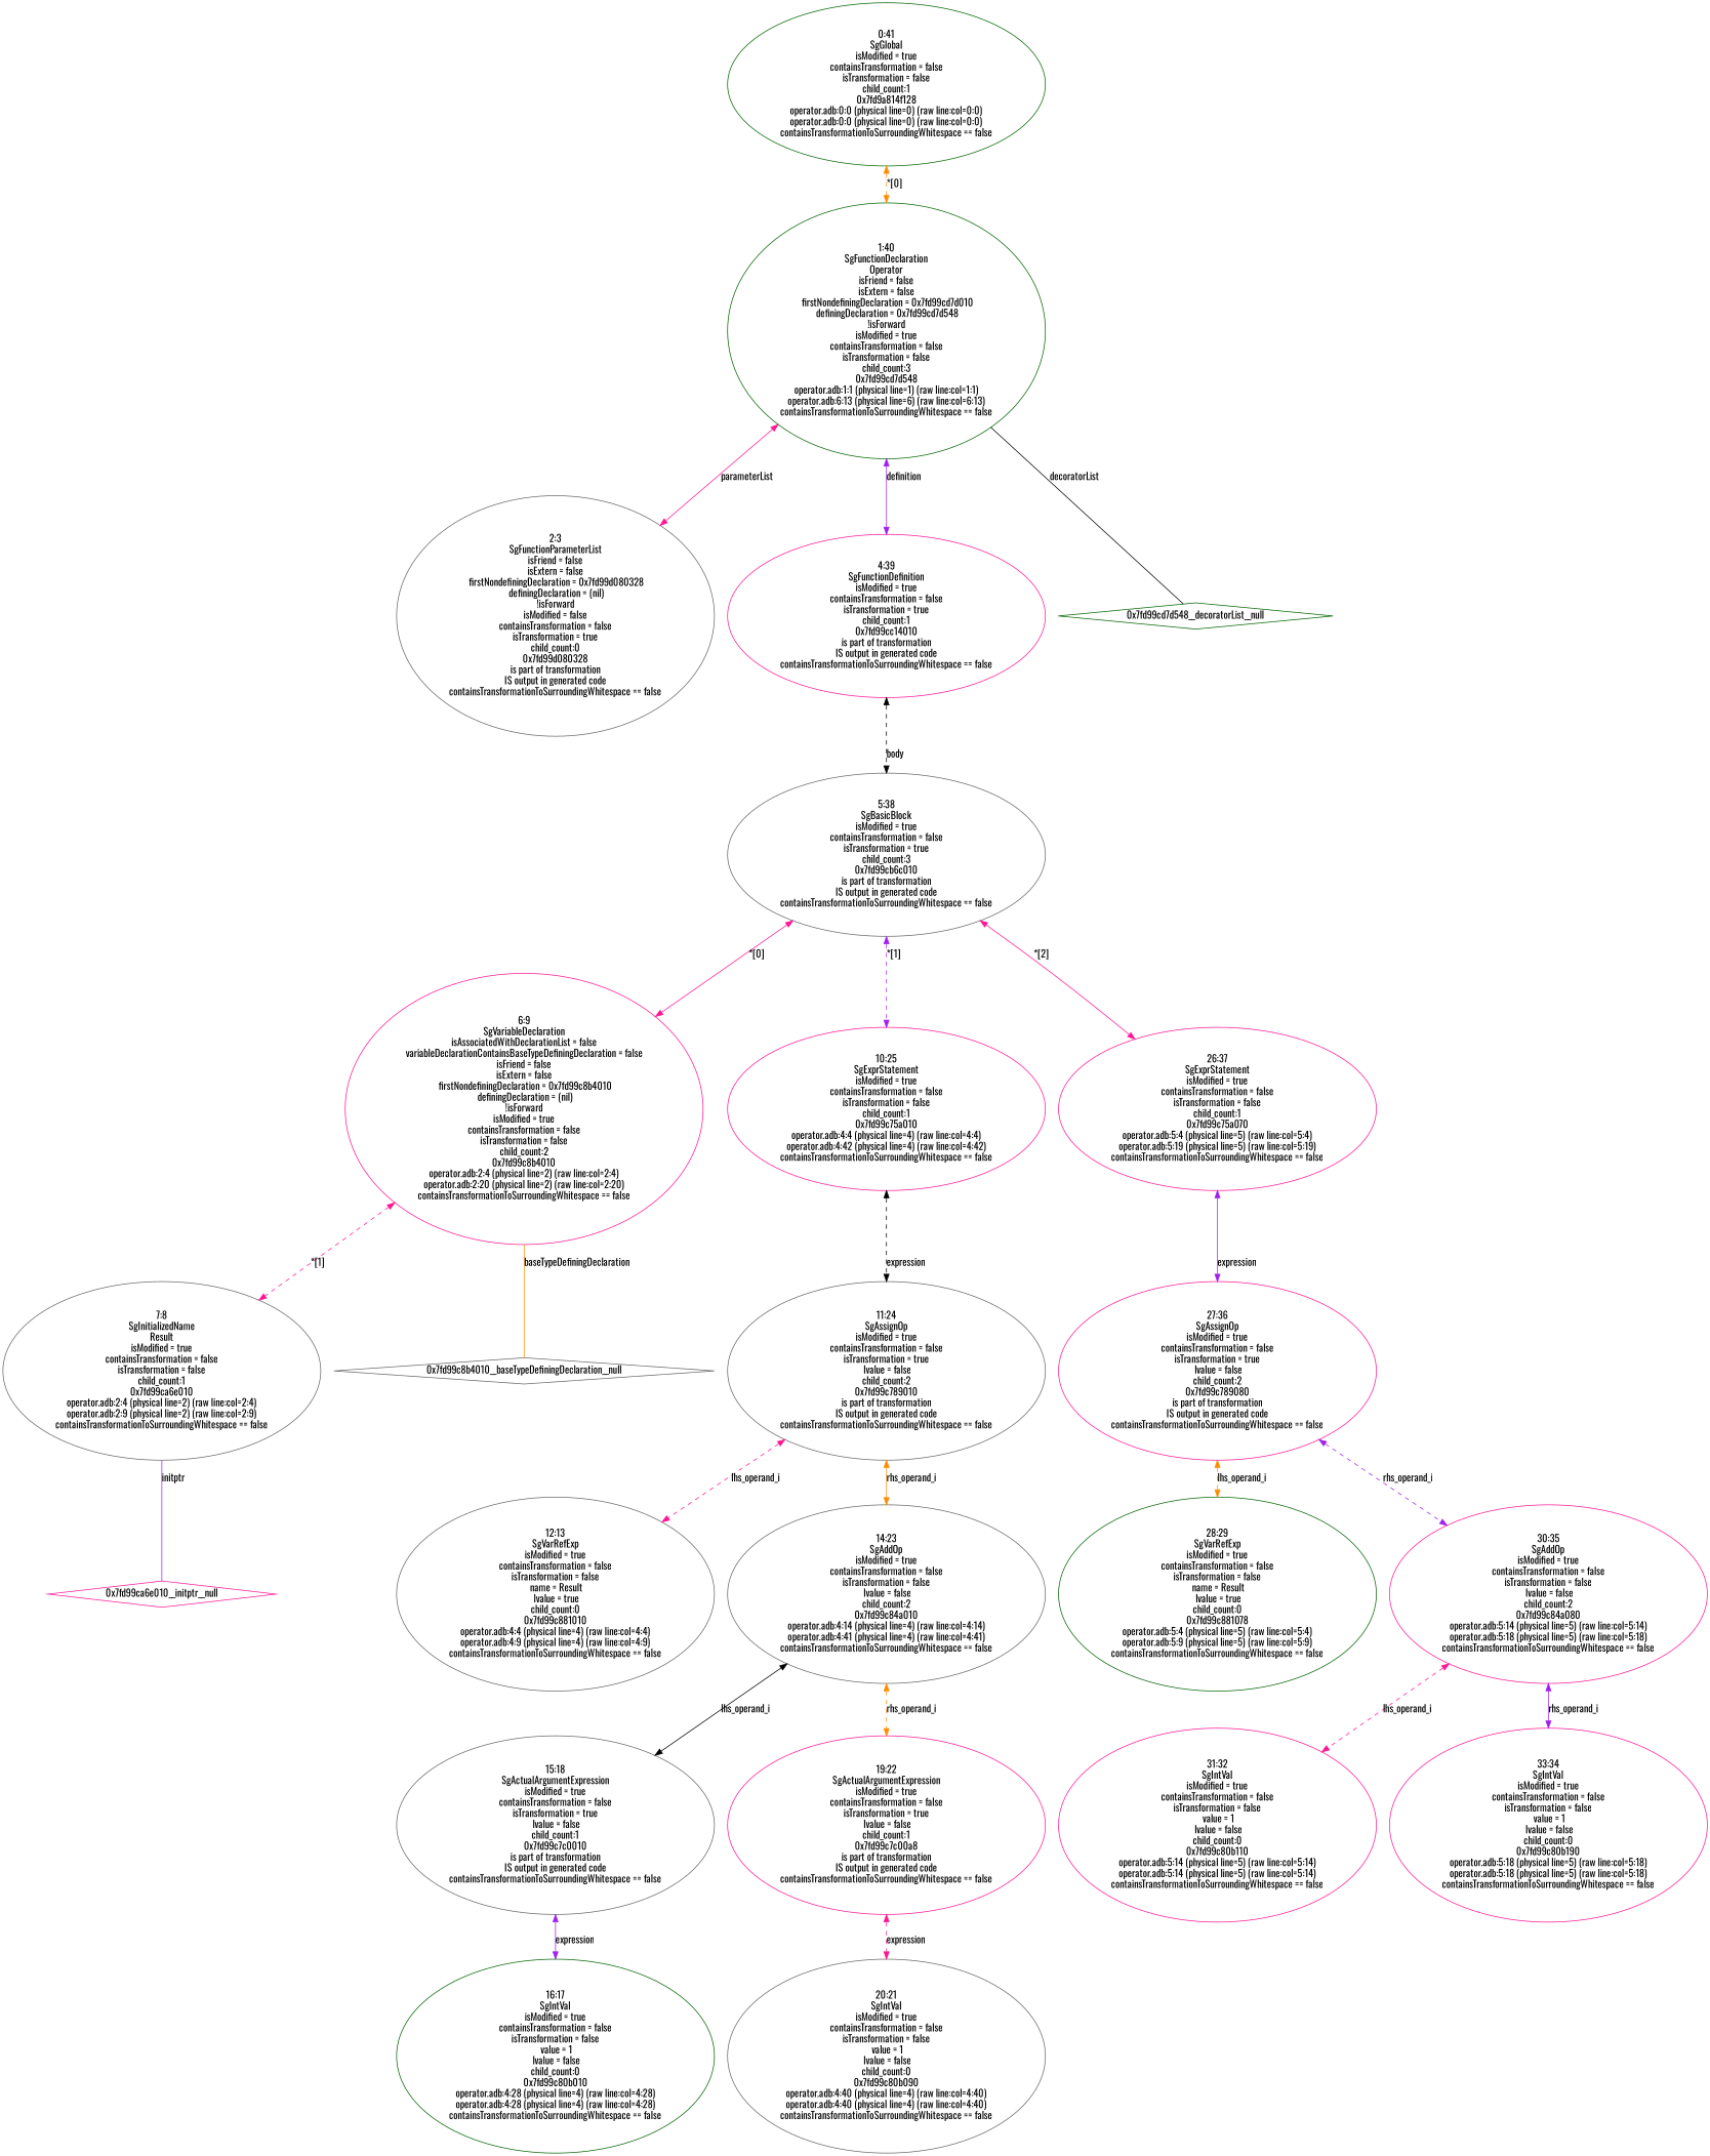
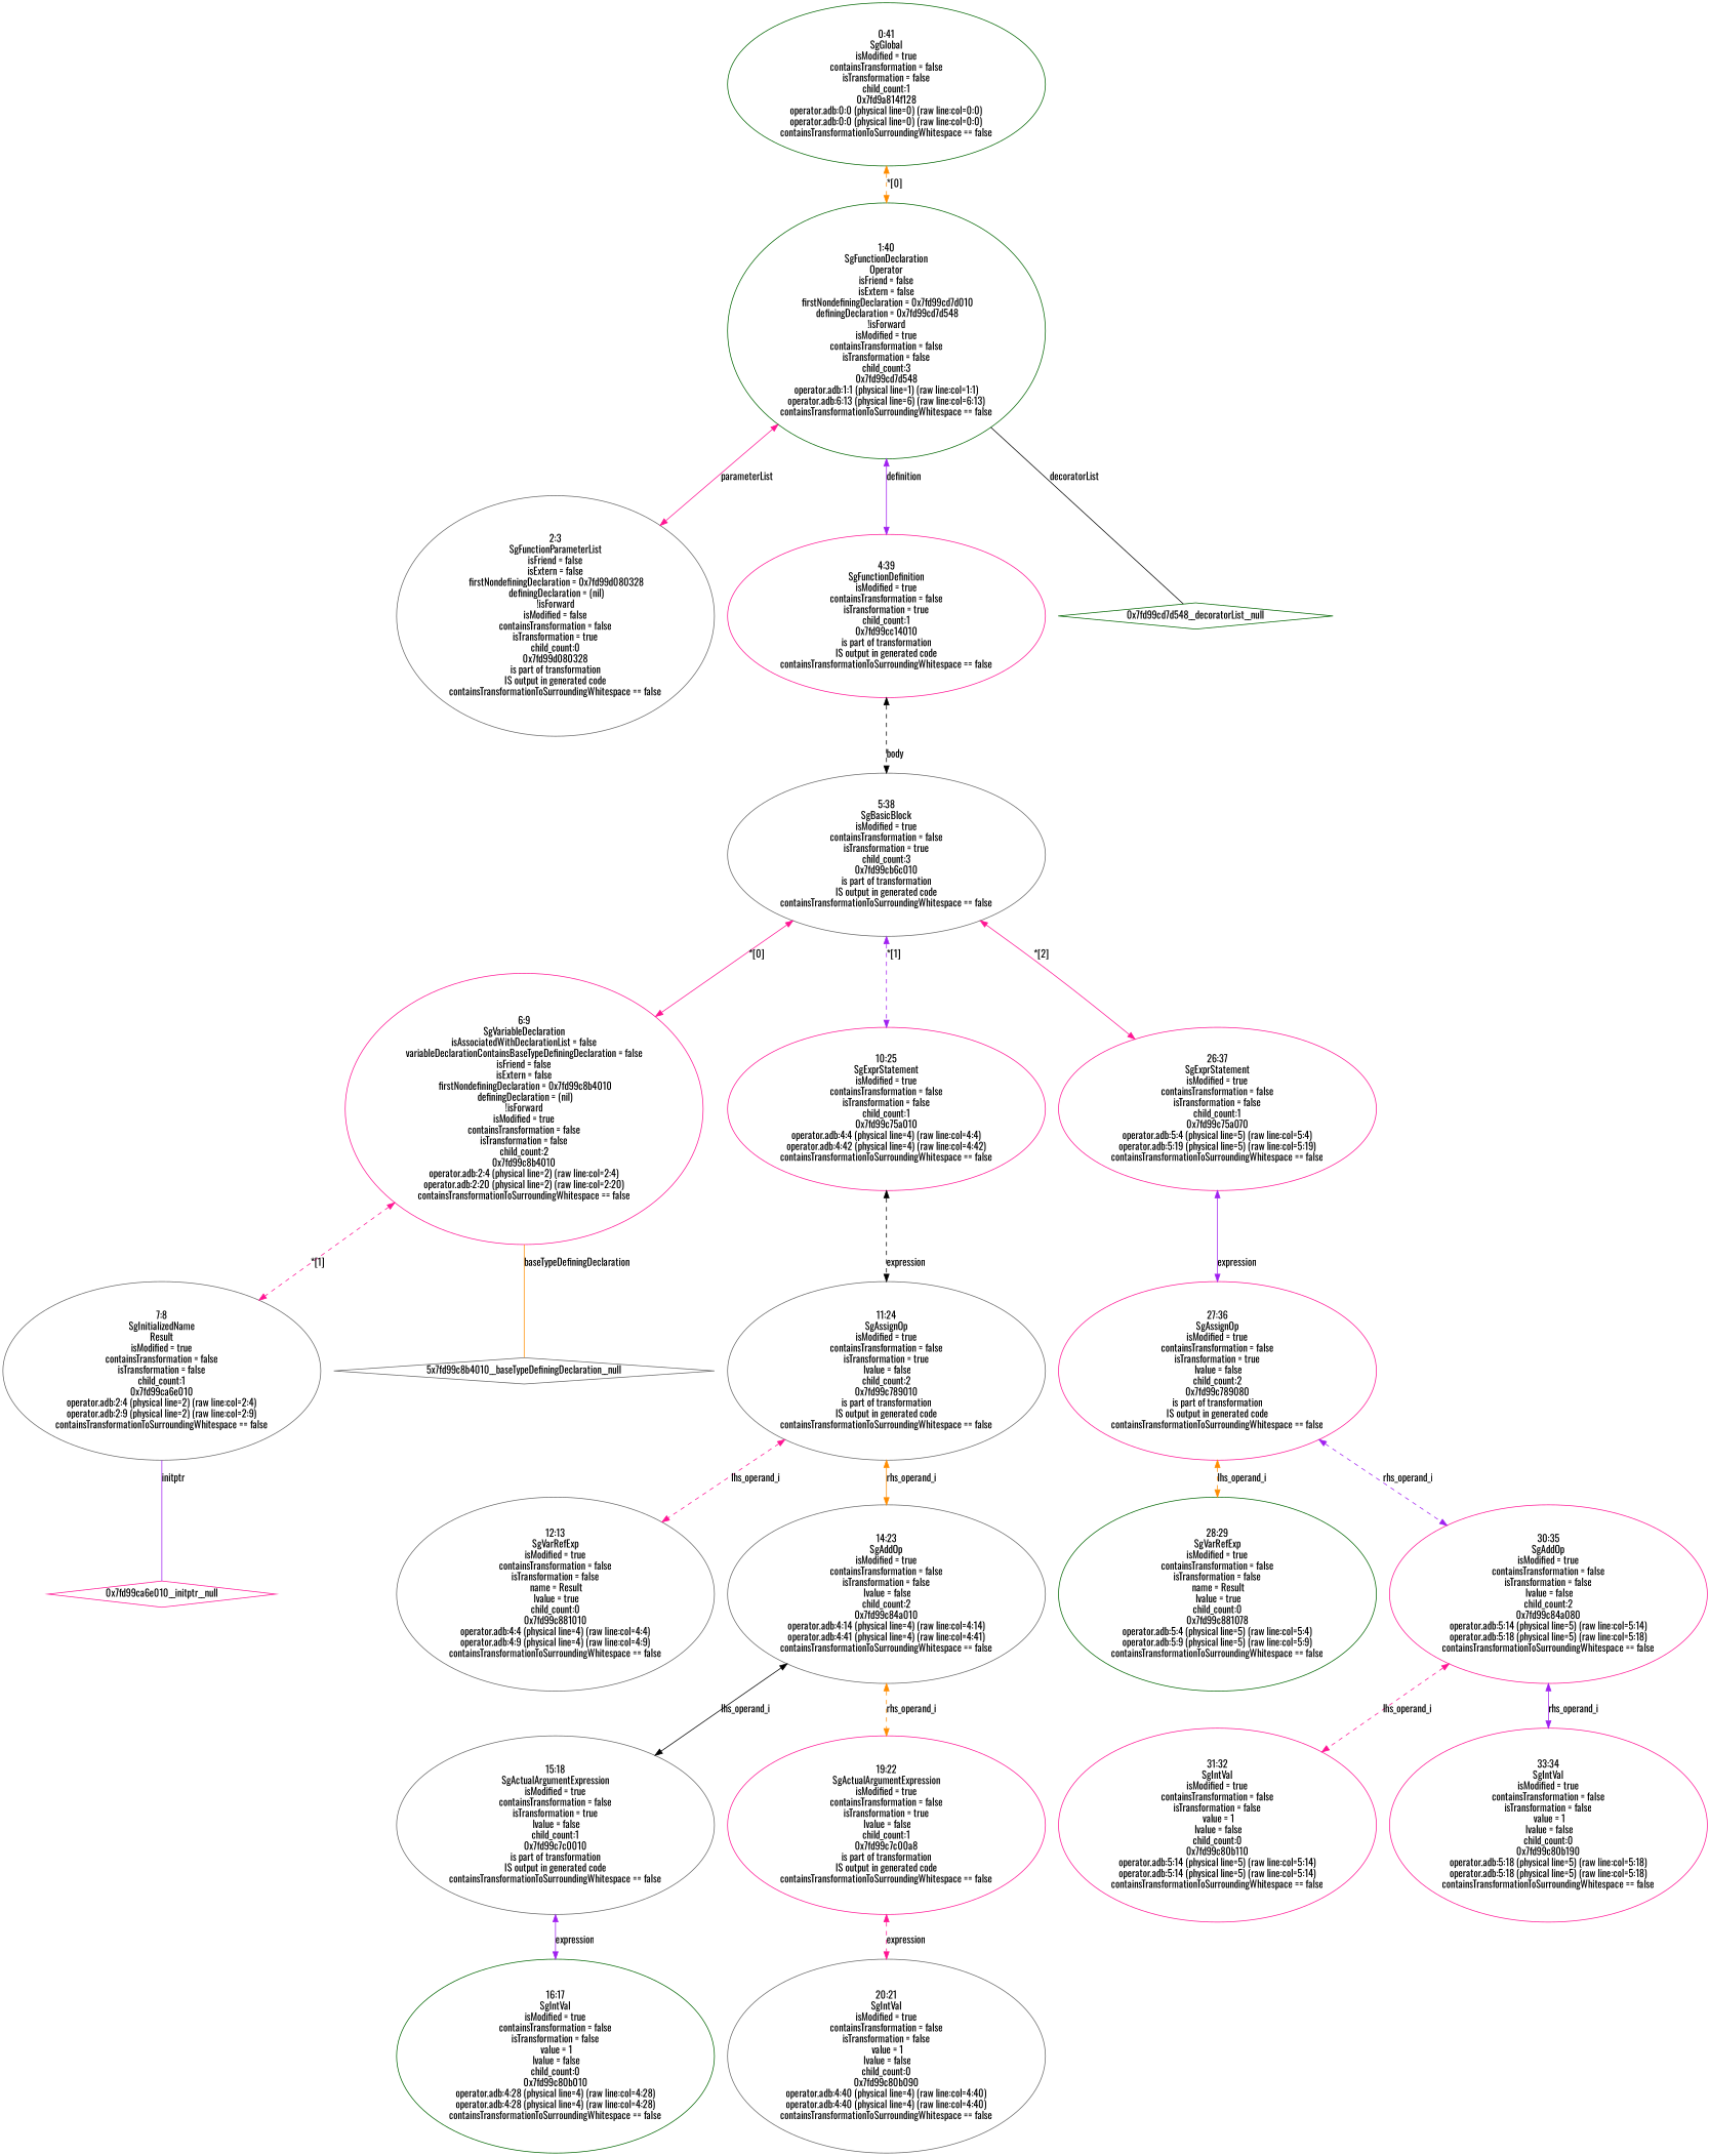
  digraph {
    fontname=Oswald
    node [color=deeppink fontname=Oswald]
    edge [dir=both color=purple style=solid fontname=Oswald]
    n1 [label="2:3\nSgFunctionParameterList\n isFriend = false \n isExtern = false \n firstNondefiningDeclaration = 0x7fd99d080328\n definingDeclaration = (nil)\n!isForward\nisModified = false\ncontainsTransformation = false\nisTransformation = true\nchild_count:0\n0x7fd99d080328\nis part of transformation\nIS output in generated code\ncontainsTransformationToSurroundingWhitespace == false\n" color=gray40]
    n2 [label="7:8\nSgInitializedName\nResult\nisModified = true\ncontainsTransformation = false\nisTransformation = false\nchild_count:1\n0x7fd99ca6e010\noperator.adb:2:4 (physical line=2) (raw line:col=2:4)\noperator.adb:2:9 (physical line=2) (raw line:col=2:9)\ncontainsTransformationToSurroundingWhitespace == false\n" color=gray40]
    "0x7fd99ca6e010__initptr__null" [shape=diamond]
    n4 [label="6:9\nSgVariableDeclaration\n isAssociatedWithDeclarationList = false \n variableDeclarationContainsBaseTypeDefiningDeclaration = false \n isFriend = false \n isExtern = false \n firstNondefiningDeclaration = 0x7fd99c8b4010\n definingDeclaration = (nil)\n!isForward\nisModified = true\ncontainsTransformation = false\nisTransformation = false\nchild_count:2\n0x7fd99c8b4010\noperator.adb:2:4 (physical line=2) (raw line:col=2:4)\noperator.adb:2:20 (physical line=2) (raw line:col=2:20)\ncontainsTransformationToSurroundingWhitespace == false\n"]
-   "0x7fd99c8b4010__baseTypeDefiningDeclaration__null" [shape=diamond color=gray40]
+   "0x7fd99c8b4010__baseTypeDefiningDeclaration__null" [shape=diamond color=gray40 label="5x7fd99c8b4010__baseTypeDefiningDeclaration__null"]
    n6 [label="12:13\nSgVarRefExp\nisModified = true\ncontainsTransformation = false\nisTransformation = false\n name = Result\n lvalue = true\nchild_count:0\n0x7fd99c881010\noperator.adb:4:4 (physical line=4) (raw line:col=4:4)\noperator.adb:4:9 (physical line=4) (raw line:col=4:9)\ncontainsTransformationToSurroundingWhitespace == false\n" color=gray40]
    n7 [label="16:17\nSgIntVal\nisModified = true\ncontainsTransformation = false\nisTransformation = false\n value = 1\n lvalue = false\nchild_count:0\n0x7fd99c80b010\noperator.adb:4:28 (physical line=4) (raw line:col=4:28)\noperator.adb:4:28 (physical line=4) (raw line:col=4:28)\ncontainsTransformationToSurroundingWhitespace == false\n" color=darkgreen]
    n8 [label="15:18\nSgActualArgumentExpression\nisModified = true\ncontainsTransformation = false\nisTransformation = true\n lvalue = false\nchild_count:1\n0x7fd99c7c0010\nis part of transformation\nIS output in generated code\ncontainsTransformationToSurroundingWhitespace == false\n" color=gray40]
    n9 [label="20:21\nSgIntVal\nisModified = true\ncontainsTransformation = false\nisTransformation = false\n value = 1\n lvalue = false\nchild_count:0\n0x7fd99c80b090\noperator.adb:4:40 (physical line=4) (raw line:col=4:40)\noperator.adb:4:40 (physical line=4) (raw line:col=4:40)\ncontainsTransformationToSurroundingWhitespace == false\n" color=gray40]
    n10 [label="19:22\nSgActualArgumentExpression\nisModified = true\ncontainsTransformation = false\nisTransformation = true\n lvalue = false\nchild_count:1\n0x7fd99c7c00a8\nis part of transformation\nIS output in generated code\ncontainsTransformationToSurroundingWhitespace == false\n"]
    n11 [label="14:23\nSgAddOp\nisModified = true\ncontainsTransformation = false\nisTransformation = false\n lvalue = false\nchild_count:2\n0x7fd99c84a010\noperator.adb:4:14 (physical line=4) (raw line:col=4:14)\noperator.adb:4:41 (physical line=4) (raw line:col=4:41)\ncontainsTransformationToSurroundingWhitespace == false\n" color=gray40]
    n12 [label="11:24\nSgAssignOp\nisModified = true\ncontainsTransformation = false\nisTransformation = true\n lvalue = false\nchild_count:2\n0x7fd99c789010\nis part of transformation\nIS output in generated code\ncontainsTransformationToSurroundingWhitespace == false\n" color=gray40]
    n13 [label="10:25\nSgExprStatement\nisModified = true\ncontainsTransformation = false\nisTransformation = false\nchild_count:1\n0x7fd99c75a010\noperator.adb:4:4 (physical line=4) (raw line:col=4:4)\noperator.adb:4:42 (physical line=4) (raw line:col=4:42)\ncontainsTransformationToSurroundingWhitespace == false\n"]
    n14 [label="28:29\nSgVarRefExp\nisModified = true\ncontainsTransformation = false\nisTransformation = false\n name = Result\n lvalue = true\nchild_count:0\n0x7fd99c881078\noperator.adb:5:4 (physical line=5) (raw line:col=5:4)\noperator.adb:5:9 (physical line=5) (raw line:col=5:9)\ncontainsTransformationToSurroundingWhitespace == false\n" color=darkgreen]
    n15 [label="31:32\nSgIntVal\nisModified = true\ncontainsTransformation = false\nisTransformation = false\n value = 1\n lvalue = false\nchild_count:0\n0x7fd99c80b110\noperator.adb:5:14 (physical line=5) (raw line:col=5:14)\noperator.adb:5:14 (physical line=5) (raw line:col=5:14)\ncontainsTransformationToSurroundingWhitespace == false\n"]
    n16 [label="33:34\nSgIntVal\nisModified = true\ncontainsTransformation = false\nisTransformation = false\n value = 1\n lvalue = false\nchild_count:0\n0x7fd99c80b190\noperator.adb:5:18 (physical line=5) (raw line:col=5:18)\noperator.adb:5:18 (physical line=5) (raw line:col=5:18)\ncontainsTransformationToSurroundingWhitespace == false\n"]
    n17 [label="30:35\nSgAddOp\nisModified = true\ncontainsTransformation = false\nisTransformation = false\n lvalue = false\nchild_count:2\n0x7fd99c84a080\noperator.adb:5:14 (physical line=5) (raw line:col=5:14)\noperator.adb:5:18 (physical line=5) (raw line:col=5:18)\ncontainsTransformationToSurroundingWhitespace == false\n"]
    n18 [label="27:36\nSgAssignOp\nisModified = true\ncontainsTransformation = false\nisTransformation = true\n lvalue = false\nchild_count:2\n0x7fd99c789080\nis part of transformation\nIS output in generated code\ncontainsTransformationToSurroundingWhitespace == false\n"]
    n19 [label="26:37\nSgExprStatement\nisModified = true\ncontainsTransformation = false\nisTransformation = false\nchild_count:1\n0x7fd99c75a070\noperator.adb:5:4 (physical line=5) (raw line:col=5:4)\noperator.adb:5:19 (physical line=5) (raw line:col=5:19)\ncontainsTransformationToSurroundingWhitespace == false\n"]
    n20 [label="5:38\nSgBasicBlock\nisModified = true\ncontainsTransformation = false\nisTransformation = true\nchild_count:3\n0x7fd99cb6c010\nis part of transformation\nIS output in generated code\ncontainsTransformationToSurroundingWhitespace == false\n" color=gray40]
    n21 [label="4:39\nSgFunctionDefinition\nisModified = true\ncontainsTransformation = false\nisTransformation = true\nchild_count:1\n0x7fd99cc14010\nis part of transformation\nIS output in generated code\ncontainsTransformationToSurroundingWhitespace == false\n"]
    n22 [label="1:40\nSgFunctionDeclaration\nOperator\n isFriend = false \n isExtern = false \n firstNondefiningDeclaration = 0x7fd99cd7d010\n definingDeclaration = 0x7fd99cd7d548\n!isForward\nisModified = true\ncontainsTransformation = false\nisTransformation = false\nchild_count:3\n0x7fd99cd7d548\noperator.adb:1:1 (physical line=1) (raw line:col=1:1)\noperator.adb:6:13 (physical line=6) (raw line:col=6:13)\ncontainsTransformationToSurroundingWhitespace == false\n" color=darkgreen]
    "0x7fd99cd7d548__decoratorList__null" [shape=diamond color=darkgreen]
    n24 [label="0:41\nSgGlobal\nisModified = true\ncontainsTransformation = false\nisTransformation = false\nchild_count:1\n0x7fd9a814f128\noperator.adb:0:0 (physical line=0) (raw line:col=0:0)\noperator.adb:0:0 (physical line=0) (raw line:col=0:0)\ncontainsTransformationToSurroundingWhitespace == false\n" color=darkgreen]
    n2 -> "0x7fd99ca6e010__initptr__null" [dir=none label=initptr]
    n4 -> n2 [label="*[1]" color=deeppink style=dashed]
    n4 -> "0x7fd99c8b4010__baseTypeDefiningDeclaration__null" [dir=none label=baseTypeDefiningDeclaration color=darkorange]
    n8 -> n7 [label=expression]
    n10 -> n9 [label=expression color=deeppink style=dashed]
    n11 -> n8 [label=lhs_operand_i color=black]
    n11 -> n10 [label=rhs_operand_i color=darkorange style=dashed]
    n12 -> n6 [label=lhs_operand_i color=deeppink style=dashed]
    n12 -> n11 [label=rhs_operand_i color=darkorange]
    n13 -> n12 [label=expression color=black style=dashed]
    n17 -> n15 [label=lhs_operand_i color=deeppink style=dashed]
    n17 -> n16 [label=rhs_operand_i]
    n18 -> n14 [label=lhs_operand_i color=darkorange style=dashed]
    n18 -> n17 [label=rhs_operand_i style=dashed]
    n19 -> n18 [label=expression]
    n20 -> n4 [label="*[0]" color=deeppink]
    n20 -> n13 [label="*[1]" style=dashed]
    n20 -> n19 [label="*[2]" color=deeppink]
    n21 -> n20 [label=body color=black style=dashed]
    n22 -> n1 [label=parameterList color=deeppink]
    n22 -> n21 [label=definition]
    n22 -> "0x7fd99cd7d548__decoratorList__null" [dir=none label=decoratorList color=black]
    n24 -> n22 [label="*[0]" color=darkorange style=dashed]
  }
